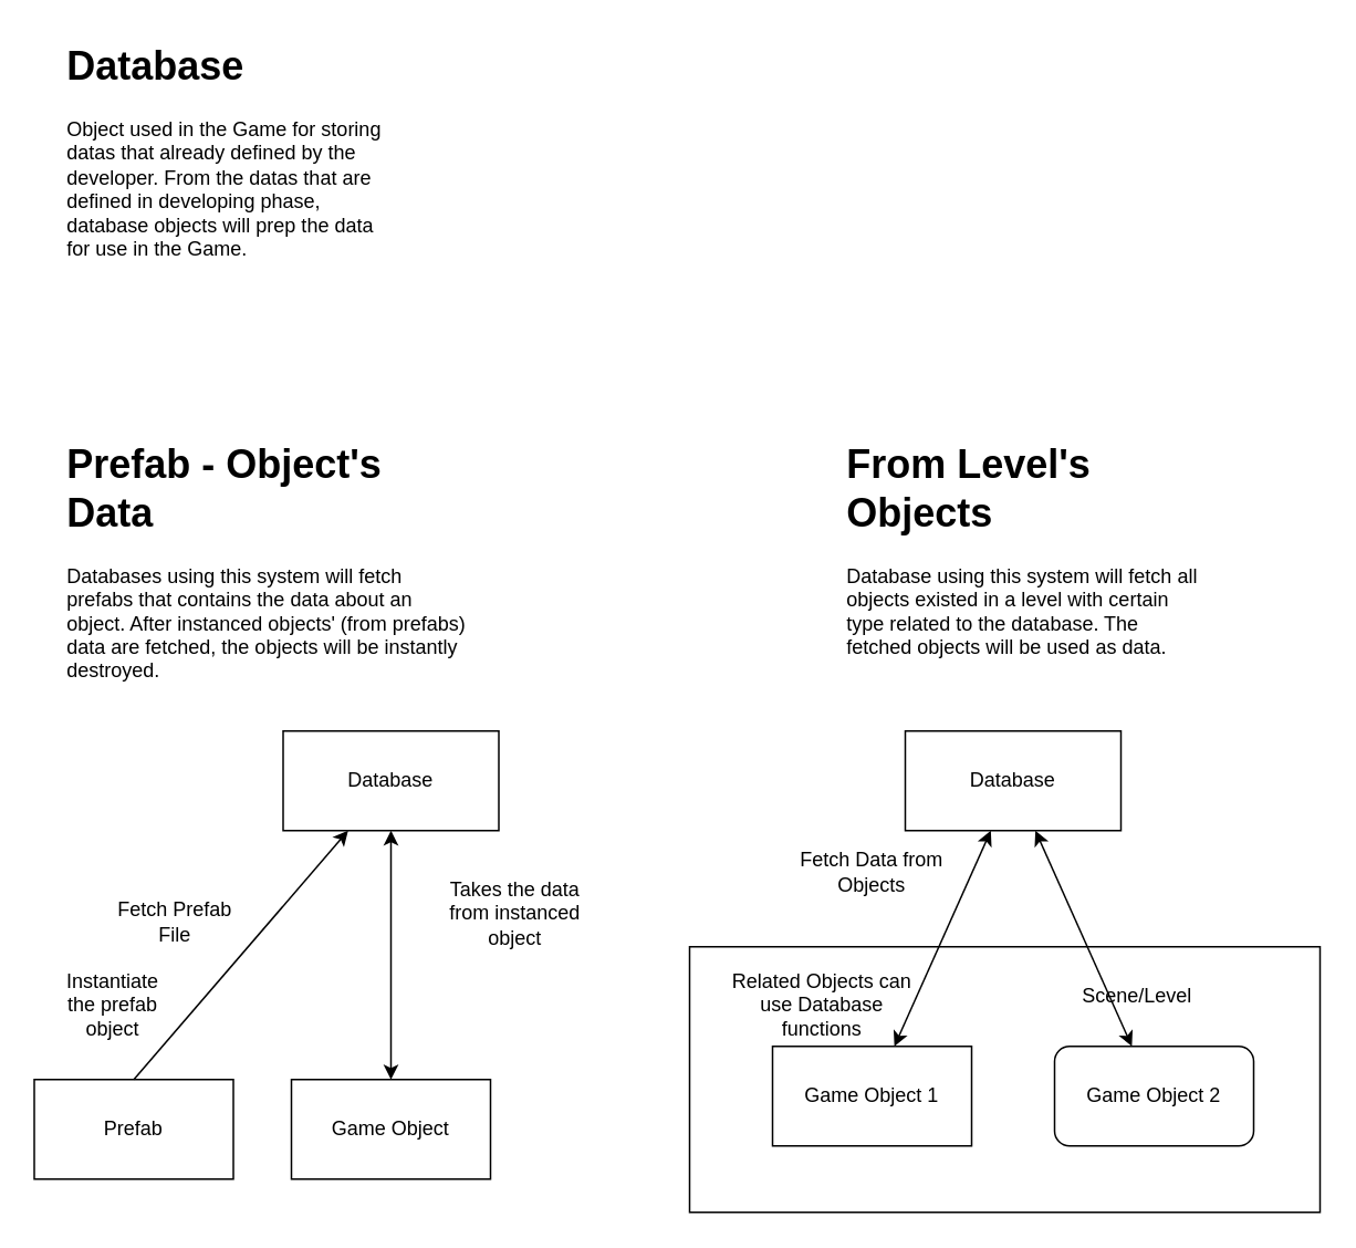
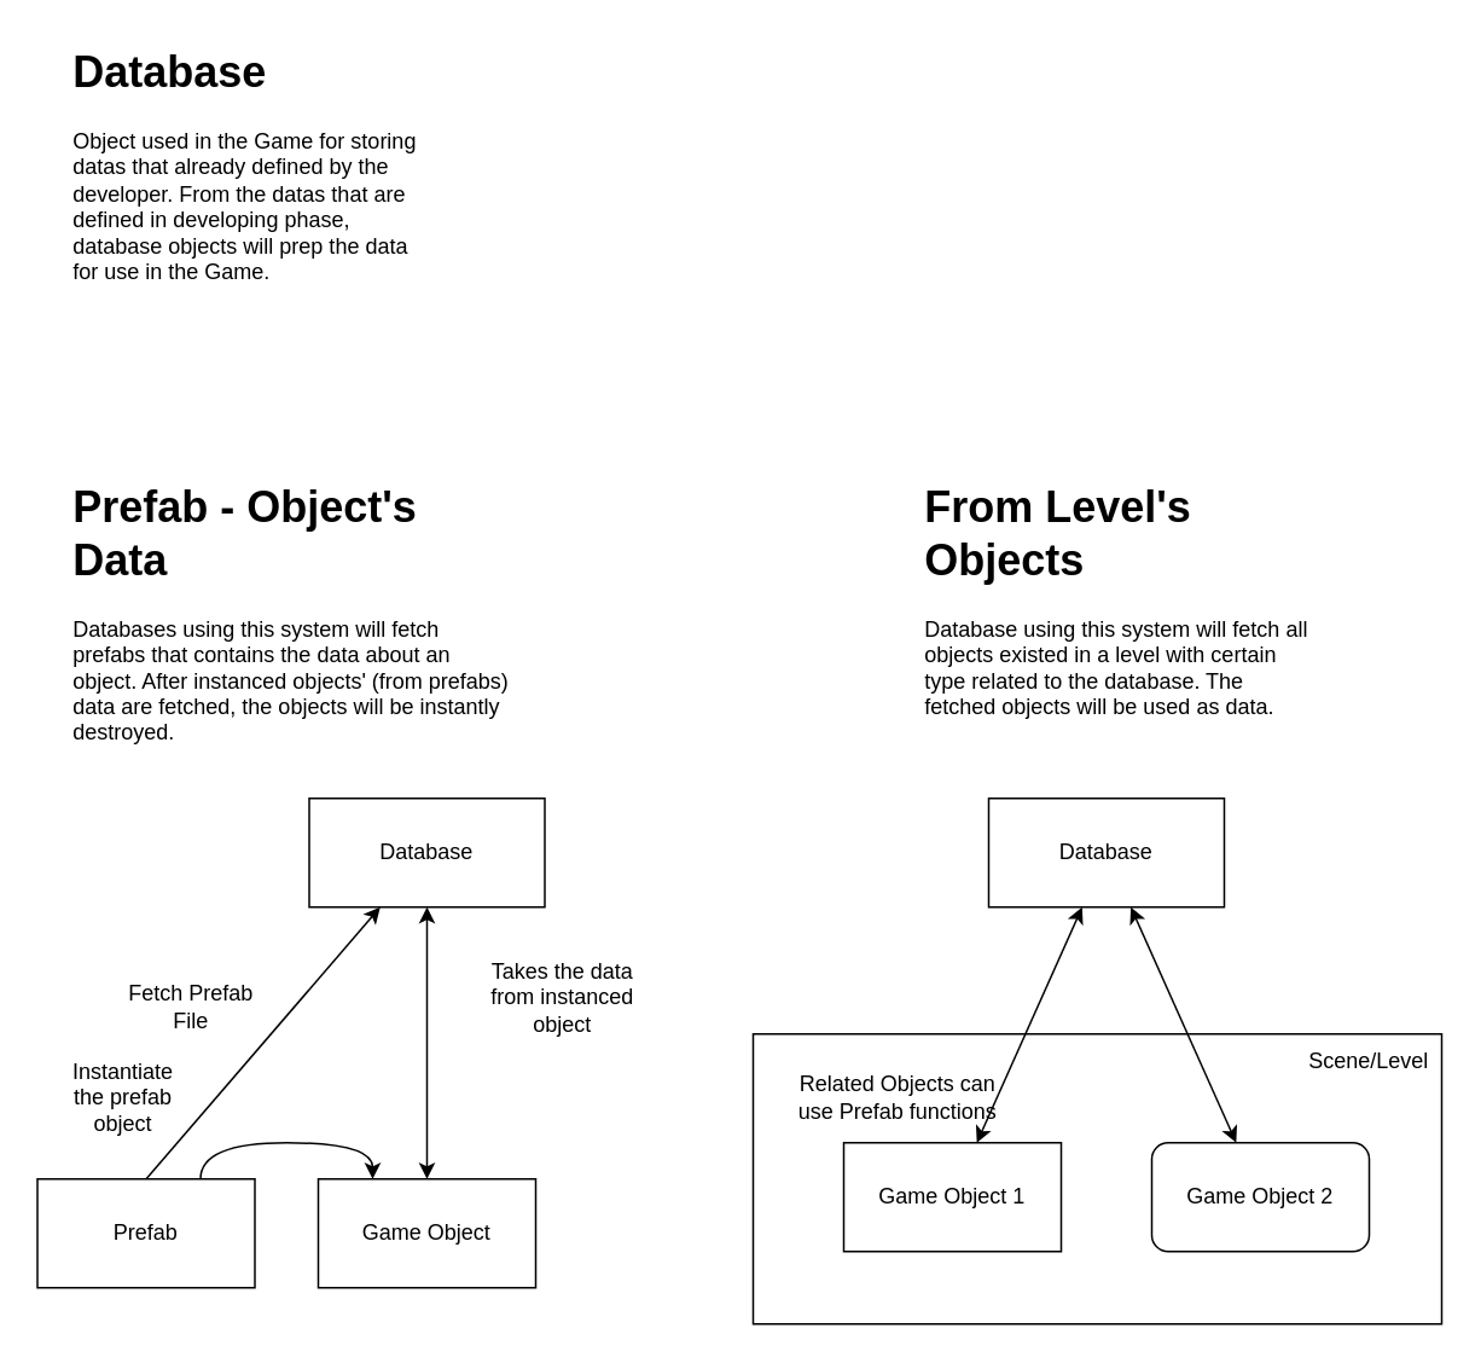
  <mxCell id="0" />
  <mxCell id="1" parent="0" />
  <mxCell id="2" value="" style="rounded=0;whiteSpace=wrap;html=1;" parent="1" vertex="1"><mxGeometry x="415" y="570" width="380" height="160" as="geometry" /></mxCell>
  <mxCell id="3" value="&lt;h1&gt;Database&lt;/h1&gt;&lt;p&gt;Object used in the Game for storing datas that already defined by the developer. From the datas that are defined in developing phase, database objects will prep the data for use in the Game.&lt;br&gt;&lt;/p&gt;" style="text;html=1;strokeColor=none;fillColor=none;spacing=5;spacingTop=-20;whiteSpace=wrap;overflow=hidden;rounded=0;" parent="1" vertex="1"><mxGeometry x="35" y="20" width="210" height="160" as="geometry" /></mxCell>
  <mxCell id="4" value="&lt;h1&gt;Prefab - Object's Data&lt;/h1&gt;&lt;p&gt;Databases using this system will fetch prefabs that contains the data about an object. After instanced objects' (from prefabs) data are fetched, the objects will be instantly destroyed.&lt;/p&gt;" style="text;html=1;strokeColor=none;fillColor=none;spacing=5;spacingTop=-20;whiteSpace=wrap;overflow=hidden;rounded=0;" parent="1" vertex="1"><mxGeometry x="35" y="260" width="250" height="160" as="geometry" /></mxCell>
  <mxCell id="5" value="&lt;h1&gt;From Level's Objects&lt;/h1&gt;&lt;p&gt;Database using this system will fetch all objects existed in a level with certain type related to the database. The fetched objects will be used as data.&lt;br&gt;&lt;/p&gt;" style="text;html=1;strokeColor=none;fillColor=none;spacing=5;spacingTop=-20;whiteSpace=wrap;overflow=hidden;rounded=0;" parent="1" vertex="1"><mxGeometry x="505" y="260" width="220" height="140" as="geometry" /></mxCell>
  <mxCell id="6" value="Database" style="rounded=0;whiteSpace=wrap;html=1;" parent="1" vertex="1"><mxGeometry x="170" y="440" width="130" height="60" as="geometry" /></mxCell>
  <mxCell id="7" value="Prefab" style="rounded=0;whiteSpace=wrap;html=1;" parent="1" vertex="1"><mxGeometry x="20" y="650" width="120" height="60" as="geometry" /></mxCell>
  <mxCell id="8" value="" style="endArrow=classic;html=1;exitX=0.5;exitY=0;exitDx=0;exitDy=0;" parent="1" source="7" target="6" edge="1"><mxGeometry width="50" height="50" relative="1" as="geometry"><mxPoint x="420" y="580" as="sourcePoint" /><mxPoint x="470" y="530" as="targetPoint" /></mxGeometry></mxCell>
  <mxCell id="9" value="" style="endArrow=classic;html=1;entryX=0.5;entryY=0;entryDx=0;entryDy=0;startArrow=classic;startFill=1;" parent="1" source="6" target="10" edge="1"><mxGeometry width="50" height="50" relative="1" as="geometry"><mxPoint x="420" y="580" as="sourcePoint" /><mxPoint x="470" y="530" as="targetPoint" /></mxGeometry></mxCell>
  <mxCell id="10" value="Game Object" style="rounded=0;whiteSpace=wrap;html=1;" parent="1" vertex="1"><mxGeometry x="175" y="650" width="120" height="60" as="geometry" /></mxCell>
+ <mxCell id="11" value="" style="endArrow=classic;html=1;exitX=0.75;exitY=0;exitDx=0;exitDy=0;entryX=0.25;entryY=0;entryDx=0;entryDy=0;edgeStyle=orthogonalEdgeStyle;curved=1;" parent="1" source="7" target="10" edge="1"><mxGeometry width="50" height="50" relative="1" as="geometry"><mxPoint x="345" y="580" as="sourcePoint" /><mxPoint x="395" y="530" as="targetPoint" /><Array as="points"><mxPoint x="110" y="630" /><mxPoint x="205" y="630" /></Array></mxGeometry></mxCell>
  <mxCell id="12" value="Fetch Prefab File" style="text;html=1;strokeColor=none;fillColor=none;align=center;verticalAlign=middle;whiteSpace=wrap;rounded=0;" parent="1" vertex="1"><mxGeometry x="65" y="540" width="80" height="30" as="geometry" /></mxCell>
  <mxCell id="13" value="Instantiate the prefab object" style="text;html=1;strokeColor=none;fillColor=none;align=center;verticalAlign=middle;whiteSpace=wrap;rounded=0;" parent="1" vertex="1"><mxGeometry x="30" y="590" width="75" height="30" as="geometry" /></mxCell>
  <mxCell id="14" value="Takes the data from instanced object" style="text;html=1;strokeColor=none;fillColor=none;align=center;verticalAlign=middle;whiteSpace=wrap;rounded=0;" parent="1" vertex="1"><mxGeometry x="260" y="535" width="100" height="30" as="geometry" /></mxCell>
  <mxCell id="15" value="Database" style="rounded=0;whiteSpace=wrap;html=1;" parent="1" vertex="1"><mxGeometry x="545" y="440" width="130" height="60" as="geometry" /></mxCell>
  <mxCell id="16" value="Game Object 1" style="rounded=0;whiteSpace=wrap;html=1;" parent="1" vertex="1"><mxGeometry x="465" y="630" width="120" height="60" as="geometry" /></mxCell>
  <mxCell id="17" value="Game Object 2" style="whiteSpace=wrap;html=1;rounded=1;" parent="1" vertex="1"><mxGeometry x="635" y="630" width="120" height="60" as="geometry" /></mxCell>
  <mxCell id="18" value="" style="endArrow=classic;html=1;curved=1;startArrow=classic;startFill=1;" parent="1" source="15" target="16" edge="1"><mxGeometry width="50" height="50" relative="1" as="geometry"><mxPoint x="635" y="480" as="sourcePoint" /><mxPoint x="375" y="460" as="targetPoint" /></mxGeometry></mxCell>
  <mxCell id="19" value="" style="endArrow=classic;html=1;curved=1;startArrow=classic;startFill=1;" parent="1" source="15" target="17" edge="1"><mxGeometry width="50" height="50" relative="1" as="geometry"><mxPoint x="606.579" y="510" as="sourcePoint" /><mxPoint x="548.421" y="640" as="targetPoint" /></mxGeometry></mxCell>
- <mxCell id="20" value="Fetch Data from Objects" style="text;html=1;strokeColor=none;fillColor=none;align=center;verticalAlign=middle;whiteSpace=wrap;rounded=0;" parent="1" vertex="1"><mxGeometry x="475" y="510" width="100" height="30" as="geometry" /></mxCell>
- <mxCell id="21" value="Related Objects can use Database functions" style="text;html=1;strokeColor=none;fillColor=none;align=center;verticalAlign=middle;whiteSpace=wrap;rounded=0;" parent="1" vertex="1"><mxGeometry x="435" y="590" width="120" height="30" as="geometry" /></mxCell>
- <mxCell id="22" value="Scene/Level" style="text;html=1;strokeColor=none;fillColor=none;align=center;verticalAlign=middle;whiteSpace=wrap;rounded=0;" vertex="1" parent="1"><mxGeometry x="645" y="585" width="80" height="30" as="geometry" /></mxCell>
+ <mxCell id="21" value="Related Objects can use Prefab functions" style="text;html=1;strokeColor=none;fillColor=none;align=center;verticalAlign=middle;whiteSpace=wrap;rounded=0;" parent="1" vertex="1"><mxGeometry x="435" y="590" width="120" height="30" as="geometry" /></mxCell>
+ <mxCell id="22" value="Scene/Level" style="text;html=1;strokeColor=none;fillColor=none;align=center;verticalAlign=middle;whiteSpace=wrap;rounded=0;" vertex="1" parent="1"><mxGeometry x="715" y="570" width="80" height="30" as="geometry" /></mxCell>
